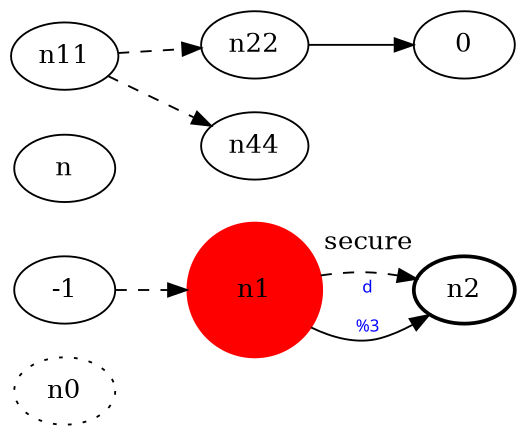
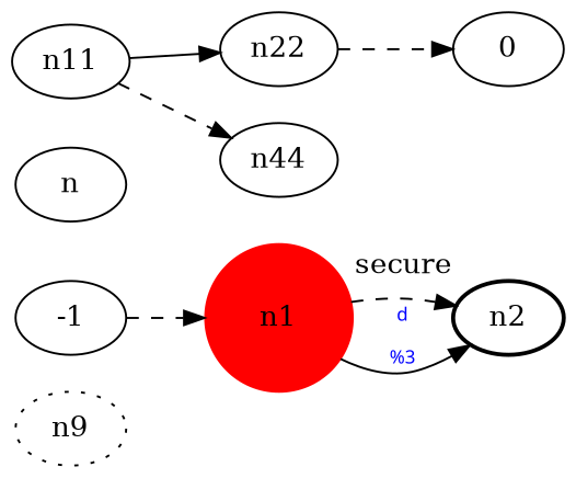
  digraph {
    fontcolor=blue
    rankdir=LR
-   n0 [fillcolor="#123456" style=dotted]
+   n0 [fillcolor="#123456" style=dotted label=n9]
    n1 [color=red height=1 style=filled width=1]
    n2 [style=bold xlabel=secure]
    n
    -1
    n11
    n22
    n44
    0
    n1 -> n2 [style=dashed]
    n1 -> n2 [fontcolor=blue fontname="comic sans" fontsize=9 label="d\n󠁖\l\G"]
    -1 -> n1 [style=dashed]
-   n11 -> n22 [style=dashed]
+   n11 -> n22
    n11 -> n44 [style=dashed]
-   n22 -> 0
+   n22 -> 0 [style=dashed]
  }
